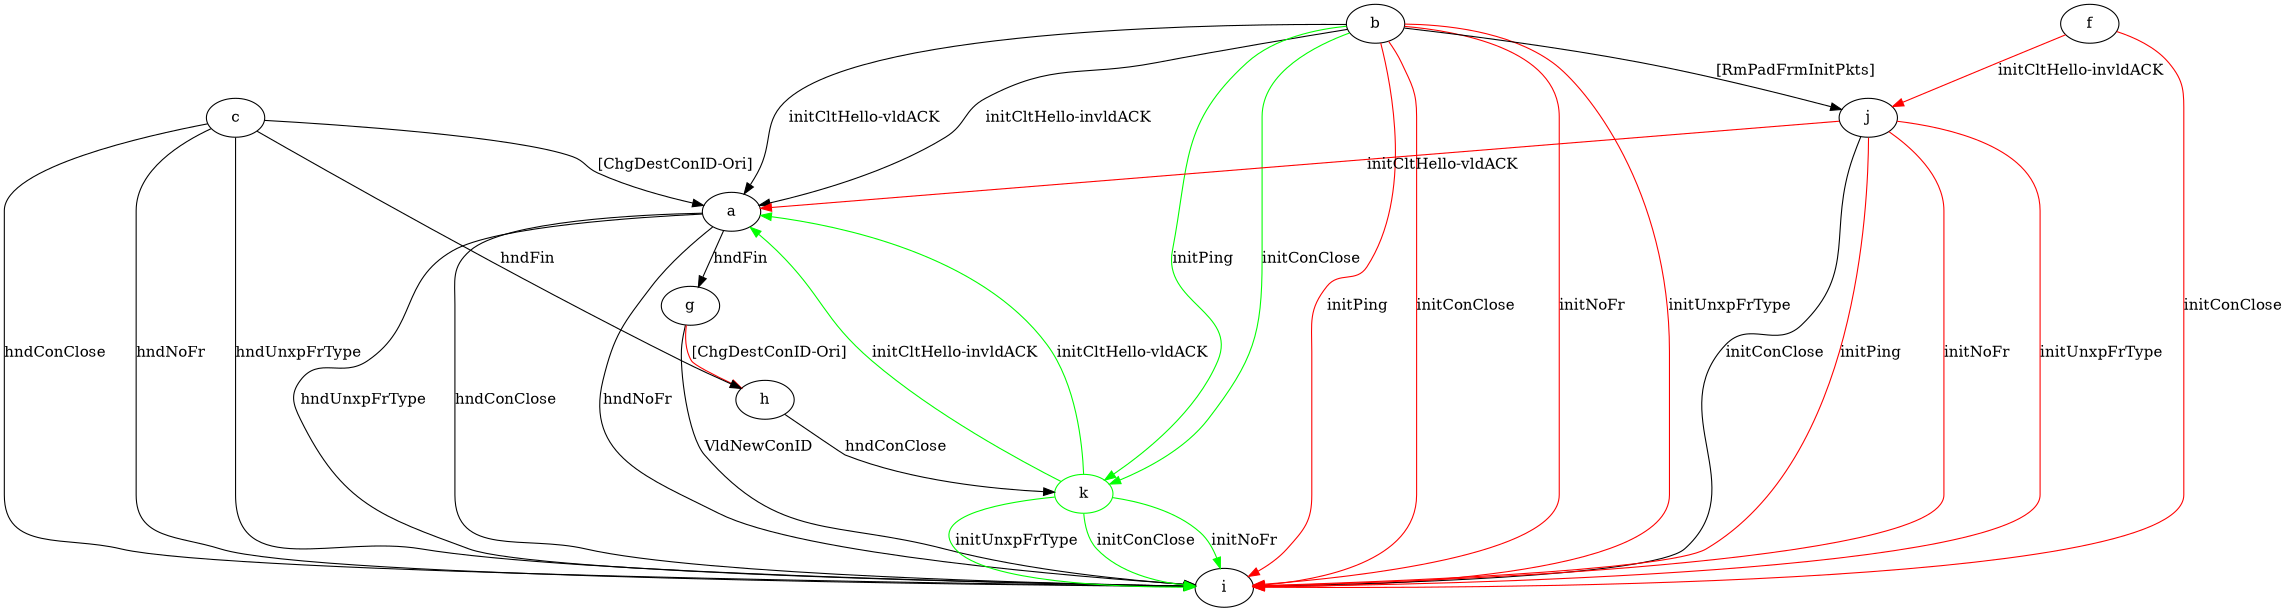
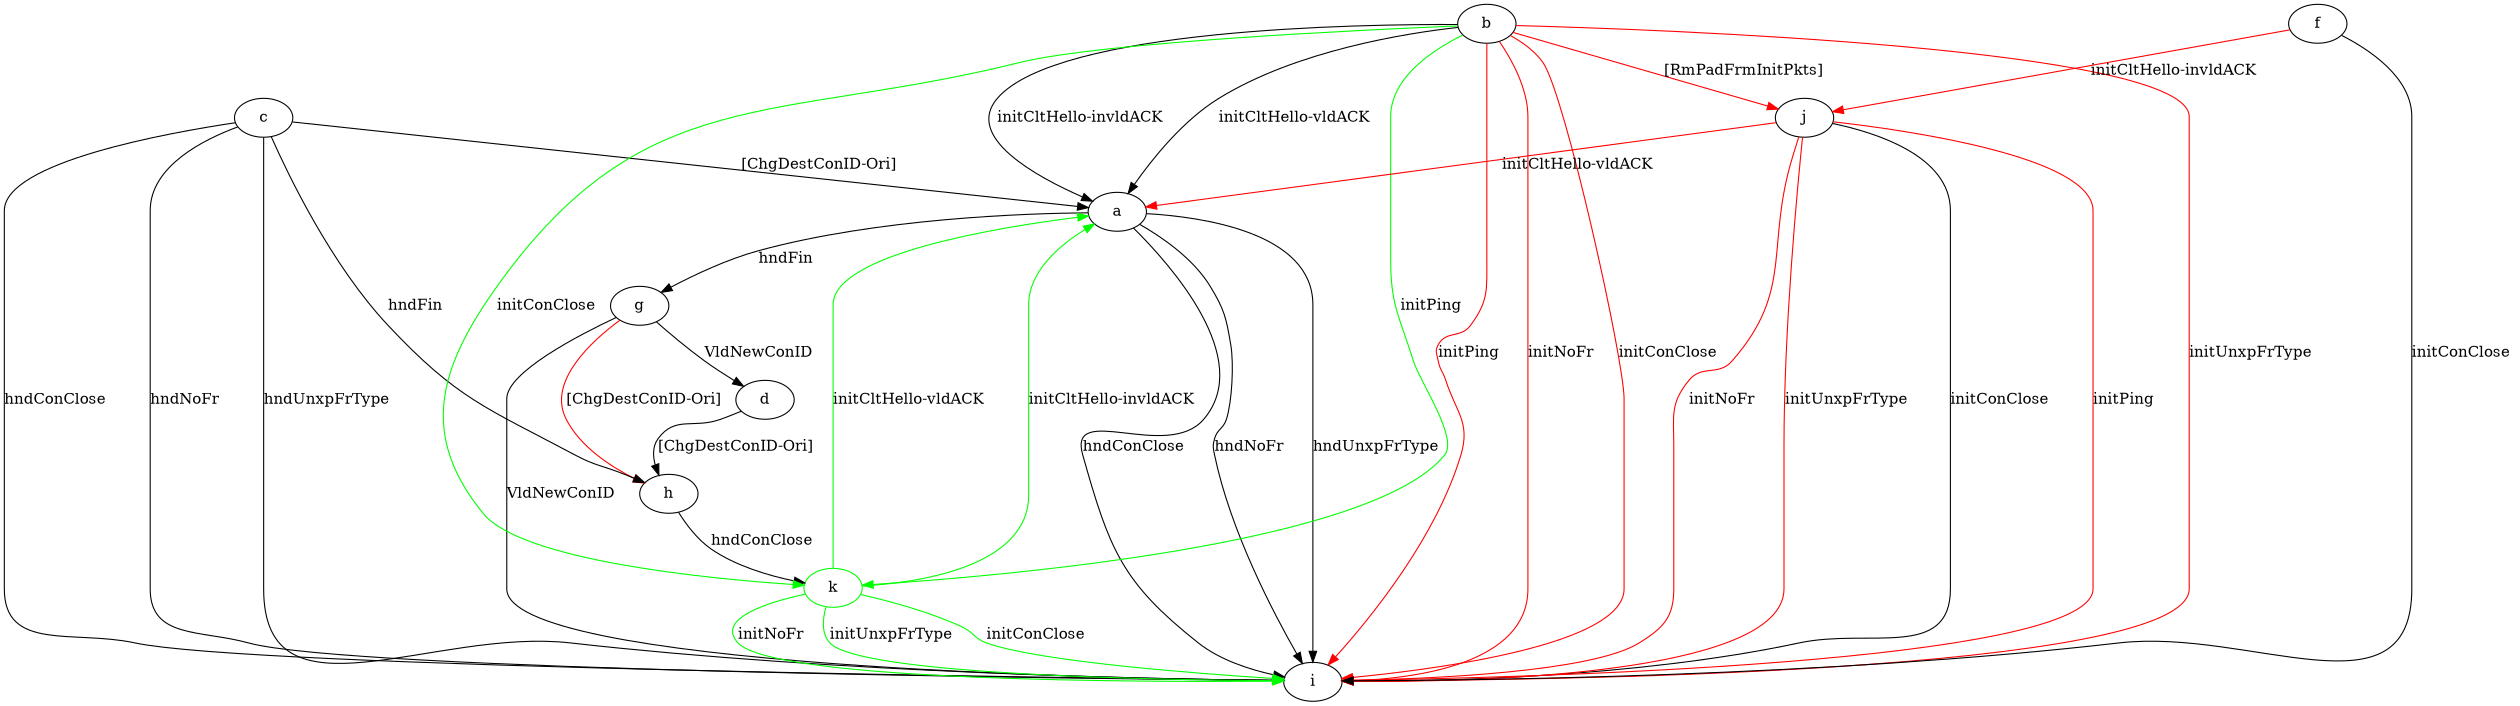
  digraph {
    a
    g
    i
    c
    h
+   d
    k [color=green]
    b
    j
    f
    a -> g [label="hndFin "]
    a -> i [label="hndConClose "]
    a -> i [label="hndNoFr "]
    a -> i [label="hndUnxpFrType "]
    g -> i [label="VldNewConID "]
    g -> h [color=red label="[ChgDestConID-Ori] "]
+   g -> d [label="VldNewConID "]
    c -> a [label="[ChgDestConID-Ori] "]
    c -> i [label="hndConClose "]
    c -> i [label="hndNoFr "]
    c -> i [label="hndUnxpFrType "]
    c -> h [label="hndFin "]
    h -> k [label="hndConClose "]
+   d -> h [label="[ChgDestConID-Ori] "]
    k -> a [color=green label="initCltHello-vldACK "]
    k -> a [color=green label="initCltHello-invldACK "]
    k -> i [color=green label="initConClose "]
    k -> i [color=green label="initNoFr "]
    k -> i [color=green label="initUnxpFrType "]
    b -> a [label="initCltHello-vldACK "]
    b -> a [label="initCltHello-invldACK "]
    b -> i [color=red label="initPing "]
    b -> i [color=red label="initConClose "]
    b -> i [color=red label="initNoFr "]
    b -> i [color=red label="initUnxpFrType "]
    b -> k [color=green label="initPing "]
    b -> k [color=green label="initConClose "]
-   b -> j [label="[RmPadFrmInitPkts] "]
+   b -> j [label="[RmPadFrmInitPkts] " color=red]
    j -> a [color=red label="initCltHello-vldACK "]
    j -> i [label="initConClose "]
    j -> i [color=red label="initPing "]
    j -> i [color=red label="initNoFr "]
    j -> i [color=red label="initUnxpFrType "]
-   f -> i [label="initConClose " color=red]
+   f -> i [label="initConClose "]
    f -> j [color=red label="initCltHello-invldACK "]
  }
